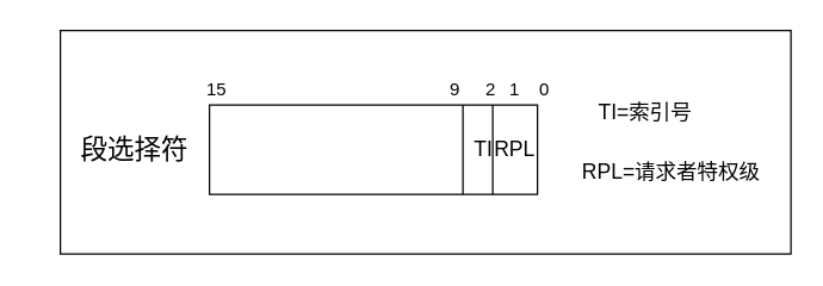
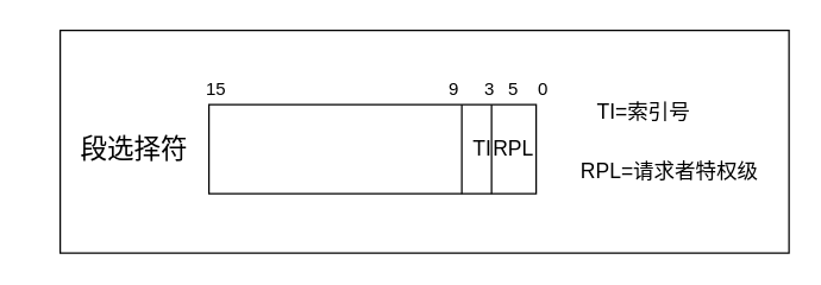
  <mxCell id="0" />
  <mxCell id="1" parent="0" />
  <mxCell id="2" value="" style="rounded=0;whiteSpace=wrap;html=1;" vertex="1" parent="1"><mxGeometry x="40" y="20" width="490" height="150" as="geometry" /></mxCell>
  <mxCell id="3" value="" style="rounded=0;whiteSpace=wrap;html=1;" vertex="1" parent="1"><mxGeometry x="140" y="70" width="220" height="60" as="geometry" /></mxCell>
  <mxCell id="4" value="" style="endArrow=none;html=1;rounded=0;" edge="1" parent="1"><mxGeometry width="50" height="50" relative="1" as="geometry"><mxPoint x="330" y="130" as="sourcePoint" /><mxPoint x="330" y="70" as="targetPoint" /></mxGeometry></mxCell>
  <mxCell id="5" value="" style="endArrow=none;html=1;rounded=0;" edge="1" parent="1"><mxGeometry width="50" height="50" relative="1" as="geometry"><mxPoint x="310" y="130" as="sourcePoint" /><mxPoint x="310" y="70" as="targetPoint" /></mxGeometry></mxCell>
  <mxCell id="6" value="&lt;font style=&quot;font-size: 14px;&quot;&gt;TI&lt;/font&gt;" style="text;strokeColor=none;align=center;fillColor=none;html=1;verticalAlign=middle;whiteSpace=wrap;rounded=0;" vertex="1" parent="1"><mxGeometry x="304" y="90" width="40" height="20" as="geometry" /></mxCell>
  <mxCell id="7" value="&lt;font style=&quot;font-size: 14px;&quot;&gt;RPL&lt;/font&gt;" style="text;strokeColor=none;align=center;fillColor=none;html=1;verticalAlign=middle;whiteSpace=wrap;rounded=0;" vertex="1" parent="1"><mxGeometry x="330" y="90" width="30" height="20" as="geometry" /></mxCell>
  <mxCell id="8" value="0" style="text;strokeColor=none;align=center;fillColor=none;html=1;verticalAlign=middle;whiteSpace=wrap;rounded=0;" vertex="1" parent="1"><mxGeometry x="350" y="50" width="30" height="20" as="geometry" /></mxCell>
- <mxCell id="9" value="1" style="text;strokeColor=none;align=center;fillColor=none;html=1;verticalAlign=middle;whiteSpace=wrap;rounded=0;" vertex="1" parent="1"><mxGeometry x="330" y="50" width="30" height="20" as="geometry" /></mxCell>
- <mxCell id="10" value="2" style="text;strokeColor=none;align=center;fillColor=none;html=1;verticalAlign=middle;whiteSpace=wrap;rounded=0;" vertex="1" parent="1"><mxGeometry x="314" y="50" width="30" height="20" as="geometry" /></mxCell>
+ <mxCell id="9" value="5" style="text;strokeColor=none;align=center;fillColor=none;html=1;verticalAlign=middle;whiteSpace=wrap;rounded=0;" vertex="1" parent="1"><mxGeometry x="330" y="50" width="30" height="20" as="geometry" /></mxCell>
+ <mxCell id="10" value="3" style="text;strokeColor=none;align=center;fillColor=none;html=1;verticalAlign=middle;whiteSpace=wrap;rounded=0;" vertex="1" parent="1"><mxGeometry x="314" y="50" width="30" height="20" as="geometry" /></mxCell>
  <mxCell id="11" value="9" style="text;strokeColor=none;align=center;fillColor=none;html=1;verticalAlign=middle;whiteSpace=wrap;rounded=0;" vertex="1" parent="1"><mxGeometry x="290" y="50" width="30" height="20" as="geometry" /></mxCell>
  <mxCell id="12" value="15" style="text;strokeColor=none;align=center;fillColor=none;html=1;verticalAlign=middle;whiteSpace=wrap;rounded=0;" vertex="1" parent="1"><mxGeometry x="130" y="50" width="30" height="20" as="geometry" /></mxCell>
  <mxCell id="13" value="&lt;font style=&quot;font-size: 18px;&quot;&gt;段选择符&lt;/font&gt;" style="text;strokeColor=none;align=center;fillColor=none;html=1;verticalAlign=middle;whiteSpace=wrap;rounded=0;" vertex="1" parent="1"><mxGeometry x="20" y="65" width="140" height="70" as="geometry" /></mxCell>
  <mxCell id="14" value="&lt;font style=&quot;font-size: 14px;&quot;&gt;TI=索引号&lt;/font&gt;" style="text;strokeColor=none;align=center;fillColor=none;html=1;verticalAlign=middle;whiteSpace=wrap;rounded=0;" vertex="1" parent="1"><mxGeometry x="380" y="60" width="105" height="30" as="geometry" /></mxCell>
  <mxCell id="15" value="&lt;span style=&quot;font-size: 14px;&quot;&gt;RPL=请求者特权级&lt;/span&gt;" style="text;strokeColor=none;align=center;fillColor=none;html=1;verticalAlign=middle;whiteSpace=wrap;rounded=0;" vertex="1" parent="1"><mxGeometry x="380" y="100" width="140" height="30" as="geometry" /></mxCell>
